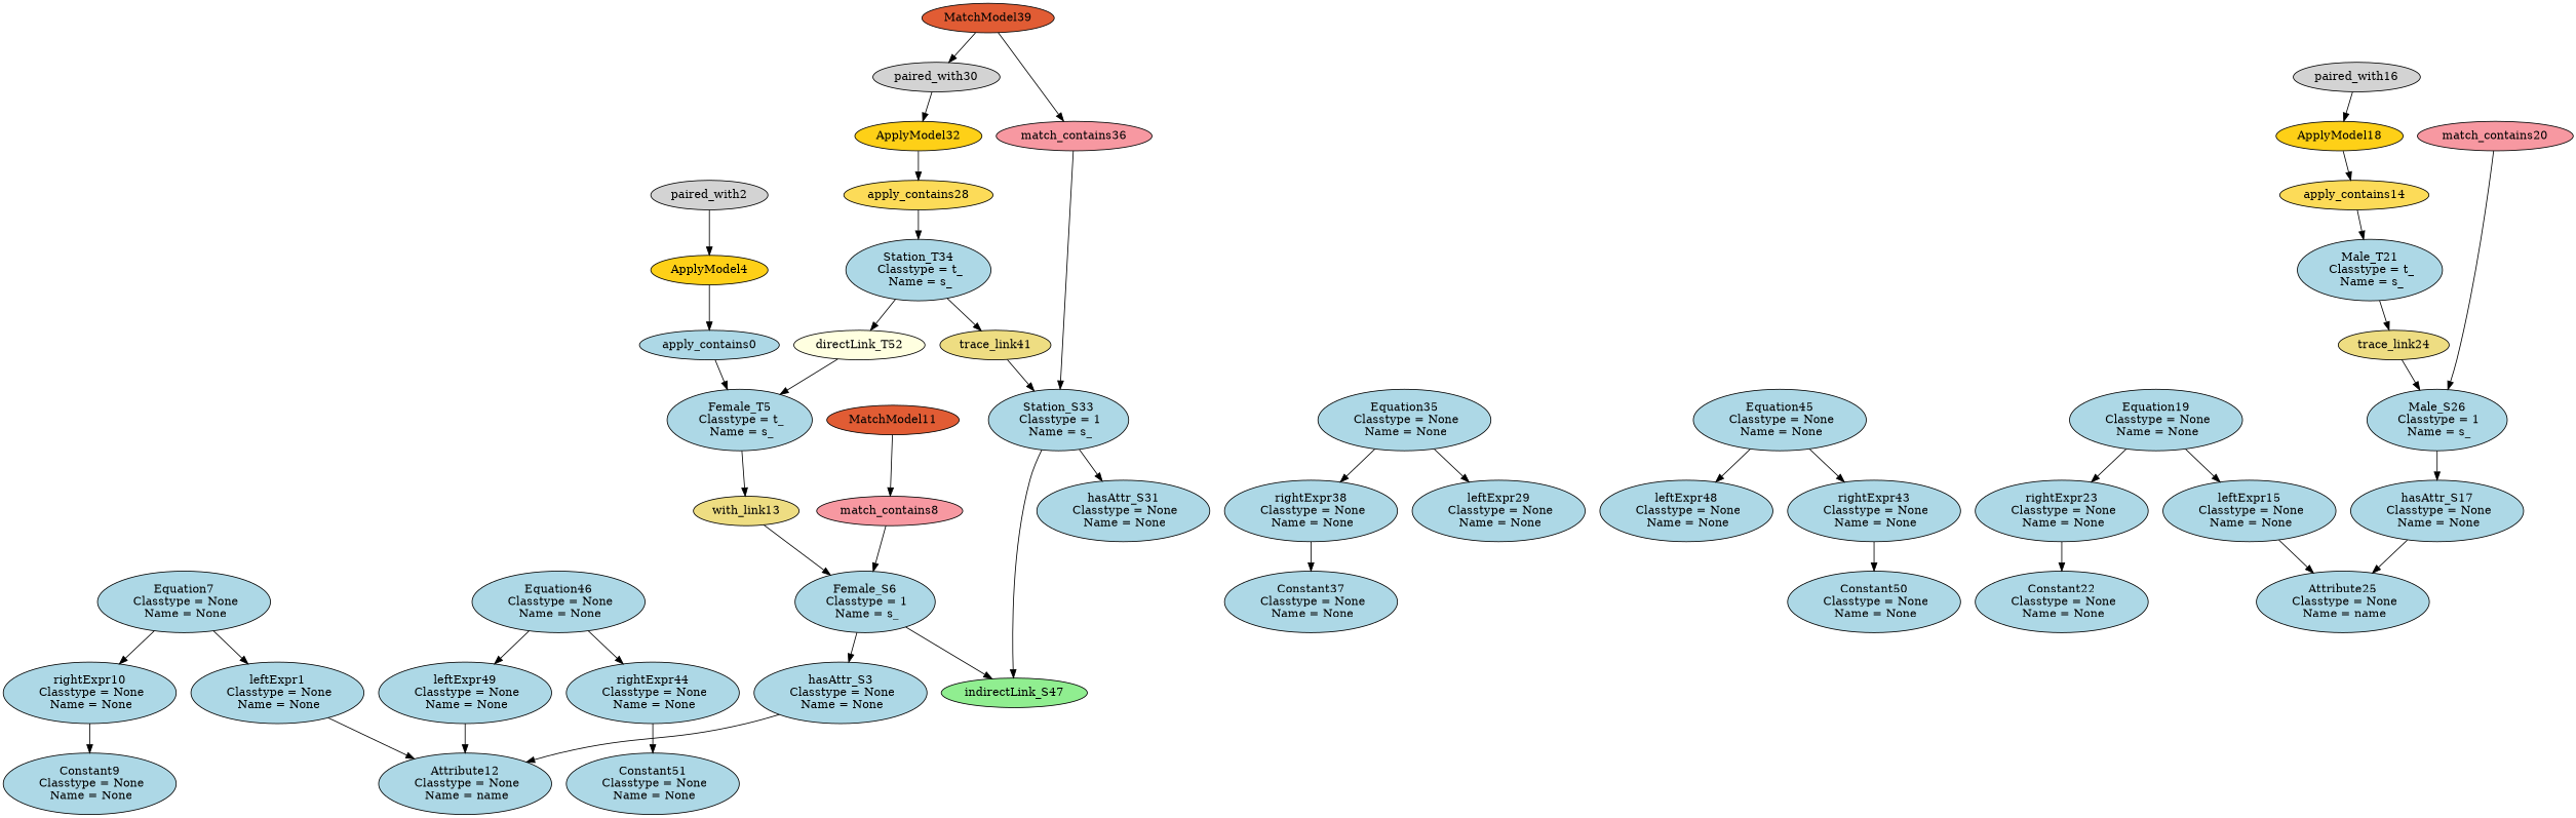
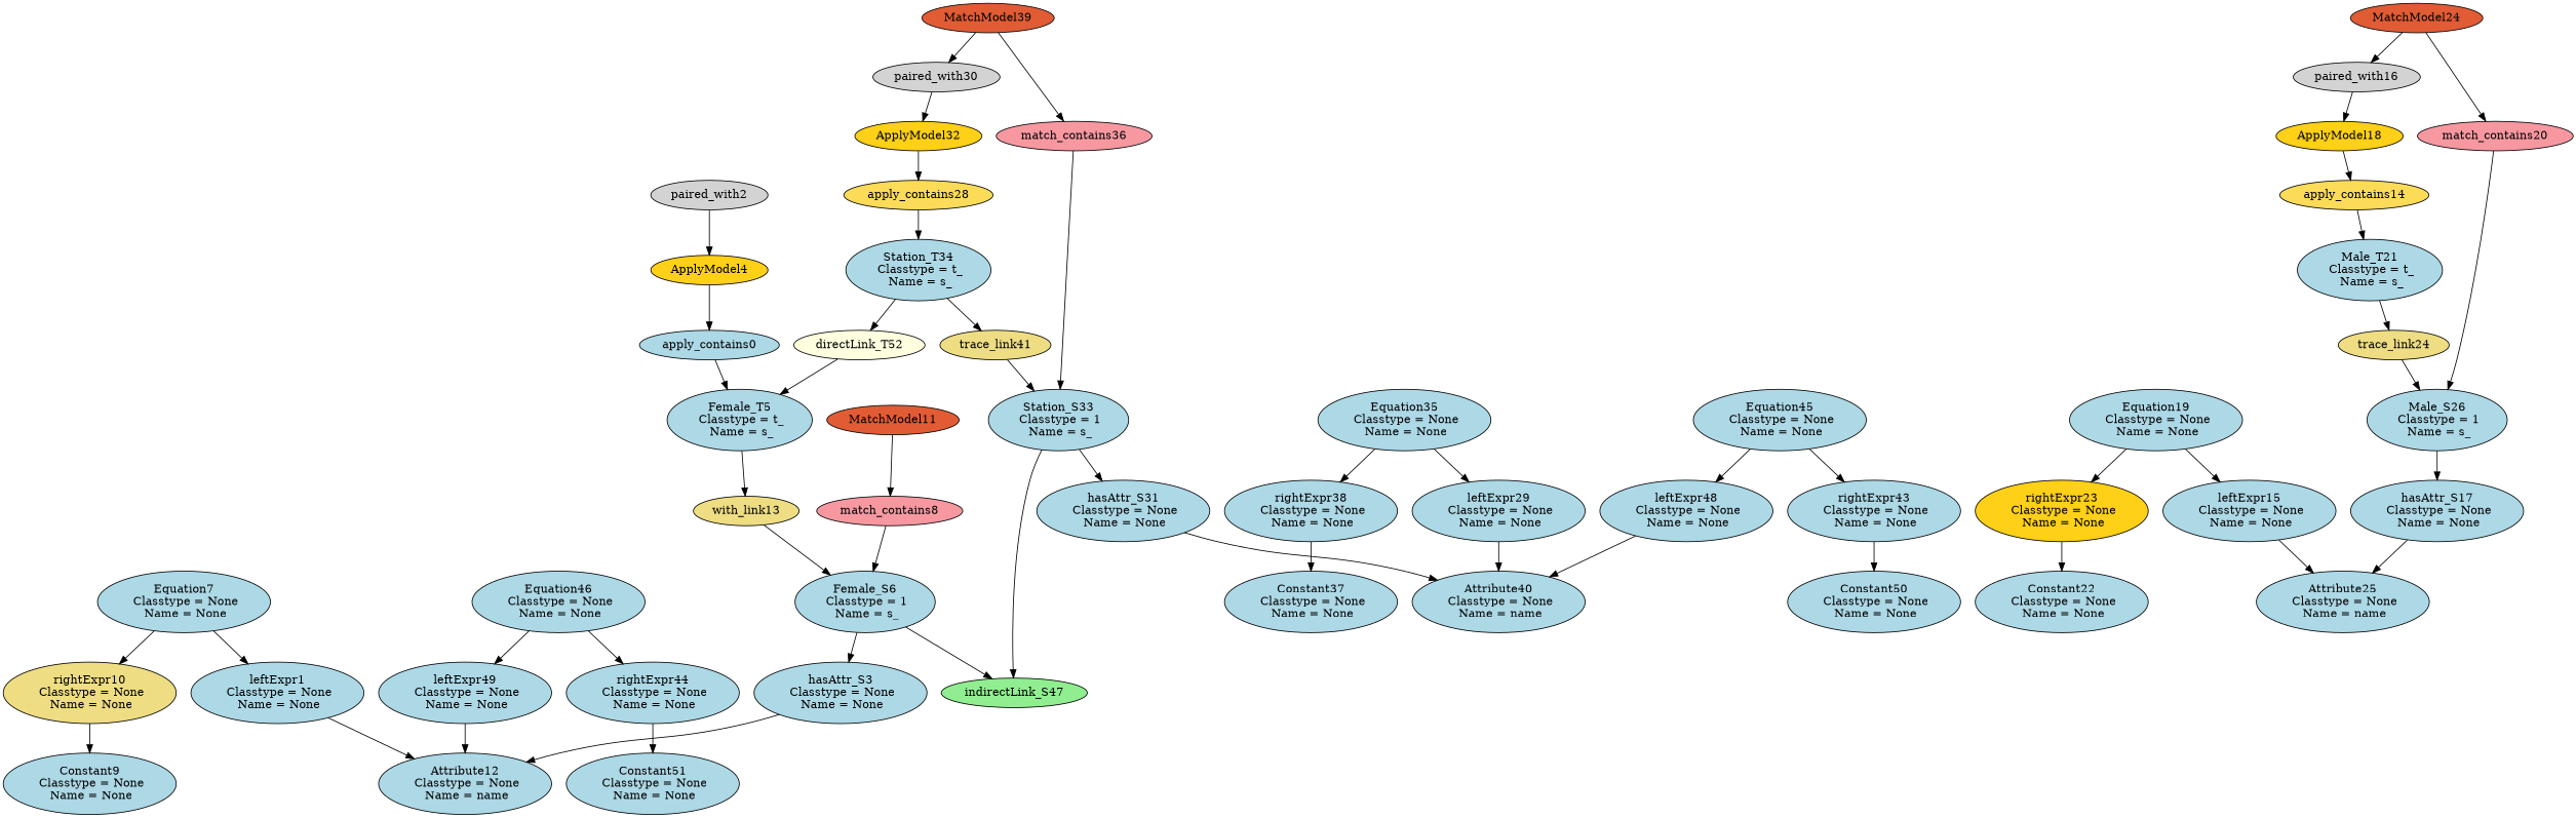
  digraph {
    node [fillcolor=lightblue style=filled]
    apply_contains0
    "Female_T5\n Classtype = t_\n Name = s_"
    n3 [fillcolor=lightgoldenrod label=with_link13]
    "leftExpr1\n Classtype = None\n Name = None"
    "Attribute12\n Classtype = None\n Name = name"
    paired_with2 [fillcolor=lightgray]
    ApplyModel4 [fillcolor="#FED017"]
    "hasAttr_S3\n Classtype = None\n Name = None"
    "Female_S6\n Classtype = 1\n Name = s_"
    indirectLink_S47 [fillcolor=lightgreen]
    "Equation7\n Classtype = None\n Name = None"
-   "rightExpr10\n Classtype = None\n Name = None"
+   "rightExpr10\n Classtype = None\n Name = None" [fillcolor=lightgoldenrod]
    "Constant9\n Classtype = None\n Name = None"
    match_contains8 [fillcolor="#F798A1"]
    MatchModel11 [fillcolor="#E15C34"]
    apply_contains14 [fillcolor="#FCDB58"]
    "Male_T21\n Classtype = t_\n Name = s_"
    n18 [fillcolor=lightgoldenrod label=trace_link24]
    "leftExpr15\n Classtype = None\n Name = None"
    "Attribute25\n Classtype = None\n Name = name"
    paired_with16 [fillcolor=lightgray]
    ApplyModel18 [fillcolor="#FED017"]
    "hasAttr_S17\n Classtype = None\n Name = None"
    "Equation19\n Classtype = None\n Name = None"
-   "rightExpr23\n Classtype = None\n Name = None"
+   "rightExpr23\n Classtype = None\n Name = None" [fillcolor="#FED017"]
    "Constant22\n Classtype = None\n Name = None"
    match_contains20 [fillcolor="#F798A1"]
    "Male_S26\n Classtype = 1\n Name = s_"
+   MatchModel24 [fillcolor="#E15C34"]
    apply_contains28 [fillcolor="#FCDB58"]
    "Station_T34\n Classtype = t_\n Name = s_"
    trace_link41 [fillcolor=lightgoldenrod]
    n33 [fillcolor=lightyellow label=directLink_T52]
    "leftExpr29\n Classtype = None\n Name = None"
+   "Attribute40\n Classtype = None\n Name = name"
    paired_with30 [fillcolor=lightgray]
    ApplyModel32 [fillcolor="#FED017"]
    "hasAttr_S31\n Classtype = None\n Name = None"
    "Station_S33\n Classtype = 1\n Name = s_"
    "Equation35\n Classtype = None\n Name = None"
    "rightExpr38\n Classtype = None\n Name = None"
    "Constant37\n Classtype = None\n Name = None"
    match_contains36 [fillcolor="#F798A1"]
    MatchModel39 [fillcolor="#E15C34"]
    "rightExpr43\n Classtype = None\n Name = None"
    "Constant50\n Classtype = None\n Name = None"
    "rightExpr44\n Classtype = None\n Name = None"
    "Constant51\n Classtype = None\n Name = None"
    "Equation45\n Classtype = None\n Name = None"
    "leftExpr48\n Classtype = None\n Name = None"
    "Equation46\n Classtype = None\n Name = None"
    "leftExpr49\n Classtype = None\n Name = None"
    apply_contains0 -> "Female_T5\n Classtype = t_\n Name = s_"
    "Female_T5\n Classtype = t_\n Name = s_" -> n3
    n3 -> "Female_S6\n Classtype = 1\n Name = s_"
    "leftExpr1\n Classtype = None\n Name = None" -> "Attribute12\n Classtype = None\n Name = name"
    paired_with2 -> ApplyModel4
    ApplyModel4 -> apply_contains0
    "hasAttr_S3\n Classtype = None\n Name = None" -> "Attribute12\n Classtype = None\n Name = name"
    "Female_S6\n Classtype = 1\n Name = s_" -> "hasAttr_S3\n Classtype = None\n Name = None"
    "Female_S6\n Classtype = 1\n Name = s_" -> indirectLink_S47
    "Equation7\n Classtype = None\n Name = None" -> "leftExpr1\n Classtype = None\n Name = None"
    "Equation7\n Classtype = None\n Name = None" -> "rightExpr10\n Classtype = None\n Name = None"
    "rightExpr10\n Classtype = None\n Name = None" -> "Constant9\n Classtype = None\n Name = None"
    match_contains8 -> "Female_S6\n Classtype = 1\n Name = s_"
    MatchModel11 -> match_contains8
    apply_contains14 -> "Male_T21\n Classtype = t_\n Name = s_"
    "Male_T21\n Classtype = t_\n Name = s_" -> n18
    n18 -> "Male_S26\n Classtype = 1\n Name = s_"
    "leftExpr15\n Classtype = None\n Name = None" -> "Attribute25\n Classtype = None\n Name = name"
    paired_with16 -> ApplyModel18
    ApplyModel18 -> apply_contains14
    "hasAttr_S17\n Classtype = None\n Name = None" -> "Attribute25\n Classtype = None\n Name = name"
    "Equation19\n Classtype = None\n Name = None" -> "leftExpr15\n Classtype = None\n Name = None"
    "Equation19\n Classtype = None\n Name = None" -> "rightExpr23\n Classtype = None\n Name = None"
    "rightExpr23\n Classtype = None\n Name = None" -> "Constant22\n Classtype = None\n Name = None"
    match_contains20 -> "Male_S26\n Classtype = 1\n Name = s_"
    "Male_S26\n Classtype = 1\n Name = s_" -> "hasAttr_S17\n Classtype = None\n Name = None"
+   MatchModel24 -> paired_with16
+   MatchModel24 -> match_contains20
    apply_contains28 -> "Station_T34\n Classtype = t_\n Name = s_"
    "Station_T34\n Classtype = t_\n Name = s_" -> trace_link41
    "Station_T34\n Classtype = t_\n Name = s_" -> n33
    trace_link41 -> "Station_S33\n Classtype = 1\n Name = s_"
    n33 -> "Female_T5\n Classtype = t_\n Name = s_"
+   "leftExpr29\n Classtype = None\n Name = None" -> "Attribute40\n Classtype = None\n Name = name"
    paired_with30 -> ApplyModel32
    ApplyModel32 -> apply_contains28
+   "hasAttr_S31\n Classtype = None\n Name = None" -> "Attribute40\n Classtype = None\n Name = name"
    "Station_S33\n Classtype = 1\n Name = s_" -> indirectLink_S47
    "Station_S33\n Classtype = 1\n Name = s_" -> "hasAttr_S31\n Classtype = None\n Name = None"
    "Equation35\n Classtype = None\n Name = None" -> "leftExpr29\n Classtype = None\n Name = None"
    "Equation35\n Classtype = None\n Name = None" -> "rightExpr38\n Classtype = None\n Name = None"
    "rightExpr38\n Classtype = None\n Name = None" -> "Constant37\n Classtype = None\n Name = None"
    match_contains36 -> "Station_S33\n Classtype = 1\n Name = s_"
    MatchModel39 -> paired_with30
    MatchModel39 -> match_contains36
    "rightExpr43\n Classtype = None\n Name = None" -> "Constant50\n Classtype = None\n Name = None"
    "rightExpr44\n Classtype = None\n Name = None" -> "Constant51\n Classtype = None\n Name = None"
    "Equation45\n Classtype = None\n Name = None" -> "rightExpr43\n Classtype = None\n Name = None"
    "Equation45\n Classtype = None\n Name = None" -> "leftExpr48\n Classtype = None\n Name = None"
+   "leftExpr48\n Classtype = None\n Name = None" -> "Attribute40\n Classtype = None\n Name = name"
    "Equation46\n Classtype = None\n Name = None" -> "rightExpr44\n Classtype = None\n Name = None"
    "Equation46\n Classtype = None\n Name = None" -> "leftExpr49\n Classtype = None\n Name = None"
    "leftExpr49\n Classtype = None\n Name = None" -> "Attribute12\n Classtype = None\n Name = name"
  }
